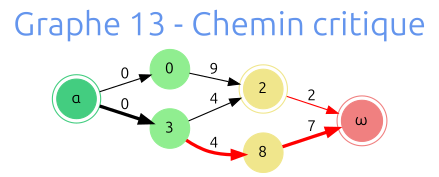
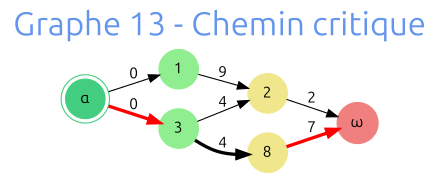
  digraph {
    fontcolor=cornflowerblue
    fontname=Ubuntu
    fontsize=30
    label="Graphe 13 - Chemin critique"
    labelloc=t
    rankdir=LR
    node [color=lightgreen fontname=Ubuntu shape=circle style=filled]
    edge [fontname=Ubuntu]
    n1 [color=seagreen3 label="α" shape=doublecircle]
-   n2 [label=0]
+   n2 [label=1]
    n3 [label=3]
-   n4 [color=khaki label=2 shape=doublecircle]
+   n4 [color=khaki label=2]
    n5 [color=khaki label=8]
-   n6 [color=lightcoral label="ω" shape=doublecircle]
+   n6 [color=lightcoral label="ω"]
    n1 -> n2 [label=0]
-   n1 -> n3 [color=black constraint=true label=0 penwidth=3.0]
+   n1 -> n3 [color=red constraint=true label=0 penwidth=3.0]
    n2 -> n4 [label=9]
    n3 -> n4 [label=4]
-   n3 -> n5 [color=red constraint=true label=4 penwidth=3.0]
-   n4 -> n6 [label=2 color=red]
+   n3 -> n5 [color=black constraint=true label=4 penwidth=3.0]
+   n4 -> n6 [label=2]
    n5 -> n6 [color=red constraint=true label=7 penwidth=3.0]
  }
